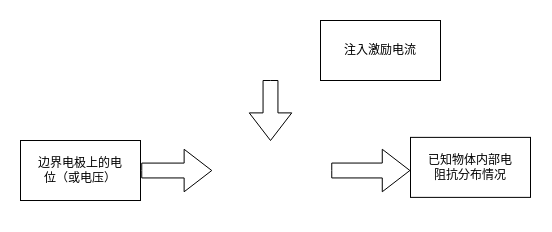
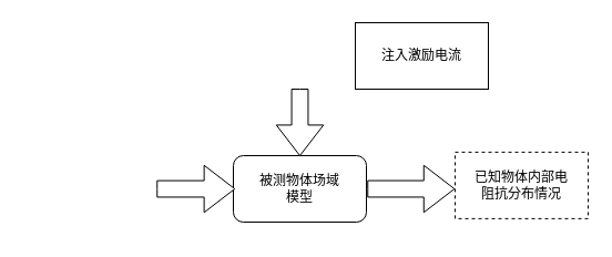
  <mxCell id="0" />
  <mxCell id="1" parent="0" />
- <mxCell id="3" value="&lt;div&gt;边界电极上的电&lt;/div&gt;&lt;div&gt;位（或电压）&lt;/div&gt;" style="rounded=0;whiteSpace=wrap;html=1;" vertex="1" parent="1"><mxGeometry x="20" y="140.01" width="120" height="60" as="geometry" /></mxCell>
- <mxCell id="4" value="&lt;div&gt;已知物体内部电&lt;/div&gt;&lt;div&gt;阻抗分布情况&lt;/div&gt;" style="rounded=0;whiteSpace=wrap;html=1;" vertex="1" parent="1"><mxGeometry x="410" y="136.88" width="120" height="60" as="geometry" /></mxCell>
+ <mxCell id="2" value="&lt;div&gt;被测物体场域&lt;/div&gt;&lt;div&gt;模型&lt;/div&gt;" style="rounded=1;whiteSpace=wrap;html=1;" vertex="1" parent="1"><mxGeometry x="210" y="140" width="120" height="60" as="geometry" /></mxCell>
+ <mxCell id="4" value="&lt;div&gt;已知物体内部电&lt;/div&gt;&lt;div&gt;阻抗分布情况&lt;/div&gt;" style="rounded=0;whiteSpace=wrap;html=1;dashed=1;" vertex="1" parent="1"><mxGeometry x="410" y="136.88" width="120" height="60" as="geometry" /></mxCell>
  <mxCell id="5" value="注入激励电流" style="rounded=0;whiteSpace=wrap;html=1;" vertex="1" parent="1"><mxGeometry x="320" y="20" width="120" height="60" as="geometry" /></mxCell>
  <mxCell id="6" value="" style="html=1;shadow=0;dashed=0;align=center;verticalAlign=middle;shape=mxgraph.arrows2.arrow;dy=0.65;dx=27.6;direction=south;notch=0;" vertex="1" parent="1"><mxGeometry x="248.75" y="80" width="42.5" height="60" as="geometry" /></mxCell>
  <mxCell id="7" value="" style="html=1;shadow=0;dashed=0;align=center;verticalAlign=middle;shape=mxgraph.arrows2.arrow;dy=0.65;dx=27.6;direction=south;notch=0;rotation=-90;" vertex="1" parent="1"><mxGeometry x="349.07" y="130.94" width="42.5" height="78.12" as="geometry" /></mxCell>
  <mxCell id="8" value="" style="html=1;shadow=0;dashed=0;align=center;verticalAlign=middle;shape=mxgraph.arrows2.arrow;dy=0.65;dx=27.6;direction=south;notch=0;rotation=-90;" vertex="1" parent="1"><mxGeometry x="155" y="135.02" width="42.5" height="69.99" as="geometry" /></mxCell>
